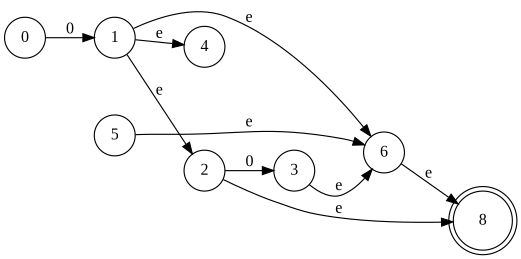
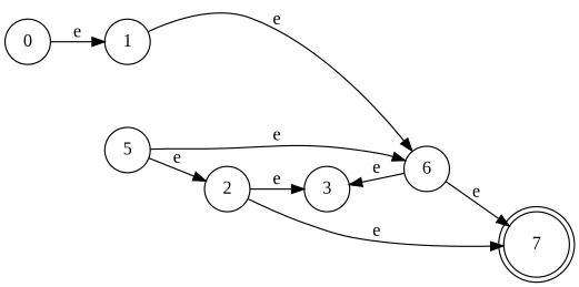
  strict digraph {
    fontname="Liberation Serif"
    rankdir=LR
    node [fontname="Liberation Serif" shape=circle]
    edge [fontname="Liberation Serif"]
    0
    1
    2
-   4
    6
-   7 [shape=doublecircle label=8]
+   7 [shape=doublecircle]
    3
    5
-   0 -> 1 [label=0]
-   1 -> 2 [label=e]
-   1 -> 4 [label=e]
+   0 -> 1 [label=e]
+   5 -> 2 [label=e]
    1 -> 6 [label=e]
    2 -> 7 [label=e]
-   2 -> 3 [label=0]
+   2 -> 3 [label=e]
    6 -> 7 [label=e]
-   3 -> 6 [label=e]
+   6 -> 3 [label=e]
    5 -> 6 [label=e]
  }
